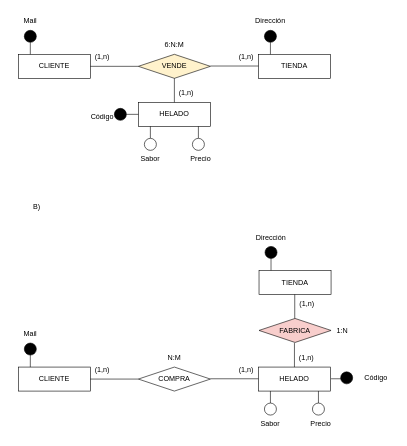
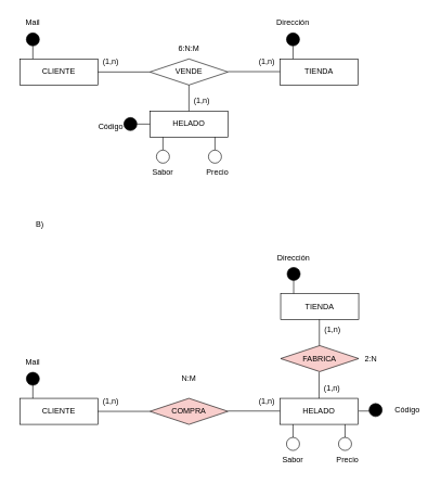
  <mxCell id="0" />
  <mxCell id="1" parent="0" />
  <mxCell id="2" value="CLIENTE" style="rounded=0;whiteSpace=wrap;html=1;" parent="1" vertex="1"><mxGeometry x="30" y="90" width="120" height="40" as="geometry" /></mxCell>
  <mxCell id="3" value="HELADO" style="rounded=0;whiteSpace=wrap;html=1;" parent="1" vertex="1"><mxGeometry x="230" y="170" width="120" height="40" as="geometry" /></mxCell>
  <mxCell id="4" value="TIENDA" style="rounded=0;whiteSpace=wrap;html=1;" parent="1" vertex="1"><mxGeometry x="430" y="90" width="120" height="40" as="geometry" /></mxCell>
- <mxCell id="5" value="VENDE" style="rhombus;whiteSpace=wrap;html=1;fillColor=#fff2cc;" parent="1" vertex="1"><mxGeometry x="230" y="90" width="120" height="40" as="geometry" /></mxCell>
+ <mxCell id="5" value="VENDE" style="rhombus;whiteSpace=wrap;html=1;" parent="1" vertex="1"><mxGeometry x="230" y="90" width="120" height="40" as="geometry" /></mxCell>
  <mxCell id="6" value="" style="endArrow=none;html=1;rounded=0;exitX=1;exitY=0.5;exitDx=0;exitDy=0;" parent="1" source="2" edge="1"><mxGeometry width="50" height="50" relative="1" as="geometry"><mxPoint x="180" y="160" as="sourcePoint" /><mxPoint x="230" y="110" as="targetPoint" /></mxGeometry></mxCell>
  <mxCell id="7" value="" style="endArrow=none;html=1;rounded=0;exitX=1;exitY=0.5;exitDx=0;exitDy=0;" parent="1" edge="1"><mxGeometry width="50" height="50" relative="1" as="geometry"><mxPoint x="350" y="109.5" as="sourcePoint" /><mxPoint x="430" y="109.5" as="targetPoint" /></mxGeometry></mxCell>
  <mxCell id="8" value="" style="endArrow=none;html=1;rounded=0;exitX=0.5;exitY=0;exitDx=0;exitDy=0;" parent="1" source="3" edge="1"><mxGeometry width="50" height="50" relative="1" as="geometry"><mxPoint x="240" y="180" as="sourcePoint" /><mxPoint x="290" y="130" as="targetPoint" /></mxGeometry></mxCell>
  <mxCell id="9" value="(1,n)" style="text;html=1;strokeColor=none;fillColor=none;align=center;verticalAlign=middle;whiteSpace=wrap;rounded=0;" parent="1" vertex="1"><mxGeometry x="140" y="80" width="60" height="30" as="geometry" /></mxCell>
  <mxCell id="10" value="(1,n)" style="text;html=1;strokeColor=none;fillColor=none;align=center;verticalAlign=middle;whiteSpace=wrap;rounded=0;" parent="1" vertex="1"><mxGeometry x="380" y="80" width="60" height="30" as="geometry" /></mxCell>
  <mxCell id="11" value="(1,n)" style="text;html=1;strokeColor=none;fillColor=none;align=center;verticalAlign=middle;whiteSpace=wrap;rounded=0;" parent="1" vertex="1"><mxGeometry x="280" y="140" width="60" height="30" as="geometry" /></mxCell>
  <mxCell id="12" value="6:N:M" style="text;html=1;strokeColor=none;fillColor=none;align=center;verticalAlign=middle;whiteSpace=wrap;rounded=0;" parent="1" vertex="1"><mxGeometry x="260" y="60" width="60" height="30" as="geometry" /></mxCell>
  <mxCell id="13" value="" style="endArrow=none;html=1;rounded=0;" parent="1" edge="1"><mxGeometry width="50" height="50" relative="1" as="geometry"><mxPoint x="50" y="90" as="sourcePoint" /><mxPoint x="50" y="70" as="targetPoint" /></mxGeometry></mxCell>
  <mxCell id="14" value="" style="ellipse;whiteSpace=wrap;html=1;aspect=fixed;fillColor=#000000;" parent="1" vertex="1"><mxGeometry x="40" y="50" width="20" height="20" as="geometry" /></mxCell>
  <mxCell id="15" value="Mail" style="text;html=1;strokeColor=none;fillColor=none;align=center;verticalAlign=middle;whiteSpace=wrap;rounded=0;" parent="1" vertex="1"><mxGeometry x="20" y="20" width="60" height="30" as="geometry" /></mxCell>
  <mxCell id="16" value="" style="endArrow=none;html=1;rounded=0;" parent="1" edge="1"><mxGeometry width="50" height="50" relative="1" as="geometry"><mxPoint x="450" y="90" as="sourcePoint" /><mxPoint x="450" y="70" as="targetPoint" /></mxGeometry></mxCell>
  <mxCell id="17" value="" style="ellipse;whiteSpace=wrap;html=1;aspect=fixed;fillColor=#000000;" parent="1" vertex="1"><mxGeometry x="440" y="50" width="20" height="20" as="geometry" /></mxCell>
  <mxCell id="18" value="Dirección" style="text;html=1;strokeColor=none;fillColor=none;align=center;verticalAlign=middle;whiteSpace=wrap;rounded=0;" parent="1" vertex="1"><mxGeometry x="420" y="20" width="60" height="30" as="geometry" /></mxCell>
  <mxCell id="19" value="" style="endArrow=none;html=1;rounded=0;" parent="1" edge="1"><mxGeometry width="50" height="50" relative="1" as="geometry"><mxPoint x="210" y="190" as="sourcePoint" /><mxPoint x="230" y="190" as="targetPoint" /></mxGeometry></mxCell>
  <mxCell id="20" value="" style="ellipse;whiteSpace=wrap;html=1;aspect=fixed;fillColor=#000000;" parent="1" vertex="1"><mxGeometry x="190" y="180" width="20" height="20" as="geometry" /></mxCell>
  <mxCell id="21" value="Código" style="text;html=1;strokeColor=none;fillColor=none;align=center;verticalAlign=middle;whiteSpace=wrap;rounded=0;" parent="1" vertex="1"><mxGeometry x="140" y="180" width="60" height="30" as="geometry" /></mxCell>
  <mxCell id="22" value="" style="endArrow=none;html=1;rounded=0;" parent="1" edge="1"><mxGeometry width="50" height="50" relative="1" as="geometry"><mxPoint x="250" y="230" as="sourcePoint" /><mxPoint x="250" y="210" as="targetPoint" /></mxGeometry></mxCell>
  <mxCell id="23" value="" style="ellipse;whiteSpace=wrap;html=1;aspect=fixed;" parent="1" vertex="1"><mxGeometry x="240" y="230" width="20" height="20" as="geometry" /></mxCell>
  <mxCell id="24" value="" style="endArrow=none;html=1;rounded=0;" parent="1" source="25" edge="1"><mxGeometry width="50" height="50" relative="1" as="geometry"><mxPoint x="330" y="230" as="sourcePoint" /><mxPoint x="330" y="210" as="targetPoint" /></mxGeometry></mxCell>
  <mxCell id="25" value="" style="ellipse;whiteSpace=wrap;html=1;aspect=fixed;" parent="1" vertex="1"><mxGeometry x="320" y="230" width="20" height="20" as="geometry" /></mxCell>
  <mxCell id="26" value="Sabor" style="text;html=1;strokeColor=none;fillColor=none;align=center;verticalAlign=middle;whiteSpace=wrap;rounded=0;" parent="1" vertex="1"><mxGeometry x="220" y="250" width="60" height="30" as="geometry" /></mxCell>
  <mxCell id="27" value="Precio" style="text;html=1;strokeColor=none;fillColor=none;align=center;verticalAlign=middle;whiteSpace=wrap;rounded=0;" parent="1" vertex="1"><mxGeometry x="304" y="250" width="60" height="30" as="geometry" /></mxCell>
  <mxCell id="28" value="CLIENTE" style="rounded=0;whiteSpace=wrap;html=1;" parent="1" vertex="1"><mxGeometry x="30" y="611" width="120" height="40" as="geometry" /></mxCell>
  <mxCell id="29" value="HELADO" style="rounded=0;whiteSpace=wrap;html=1;" parent="1" vertex="1"><mxGeometry x="430" y="611" width="120" height="40" as="geometry" /></mxCell>
  <mxCell id="30" value="TIENDA" style="rounded=0;whiteSpace=wrap;html=1;" parent="1" vertex="1"><mxGeometry x="431" y="450" width="120" height="40" as="geometry" /></mxCell>
- <mxCell id="31" value="COMPRA" style="rhombus;whiteSpace=wrap;html=1;" parent="1" vertex="1"><mxGeometry x="230" y="611" width="120" height="40" as="geometry" /></mxCell>
+ <mxCell id="31" value="COMPRA" style="rhombus;whiteSpace=wrap;html=1;fillColor=#f8cecc;" parent="1" vertex="1"><mxGeometry x="230" y="611" width="120" height="40" as="geometry" /></mxCell>
  <mxCell id="32" value="" style="endArrow=none;html=1;rounded=0;exitX=1;exitY=0.5;exitDx=0;exitDy=0;" parent="1" source="28" edge="1"><mxGeometry width="50" height="50" relative="1" as="geometry"><mxPoint x="180" y="681" as="sourcePoint" /><mxPoint x="230" y="631" as="targetPoint" /></mxGeometry></mxCell>
  <mxCell id="33" value="" style="endArrow=none;html=1;rounded=0;exitX=1;exitY=0.5;exitDx=0;exitDy=0;" parent="1" edge="1"><mxGeometry width="50" height="50" relative="1" as="geometry"><mxPoint x="350" y="630.5" as="sourcePoint" /><mxPoint x="430" y="630.5" as="targetPoint" /></mxGeometry></mxCell>
  <mxCell id="34" value="" style="endArrow=none;html=1;rounded=0;exitX=0.5;exitY=0;exitDx=0;exitDy=0;" parent="1" source="29" edge="1"><mxGeometry width="50" height="50" relative="1" as="geometry"><mxPoint x="440" y="621" as="sourcePoint" /><mxPoint x="490" y="571" as="targetPoint" /></mxGeometry></mxCell>
  <mxCell id="35" value="(1,n)" style="text;html=1;strokeColor=none;fillColor=none;align=center;verticalAlign=middle;whiteSpace=wrap;rounded=0;" parent="1" vertex="1"><mxGeometry x="140" y="601" width="60" height="30" as="geometry" /></mxCell>
  <mxCell id="36" value="(1,n)" style="text;html=1;strokeColor=none;fillColor=none;align=center;verticalAlign=middle;whiteSpace=wrap;rounded=0;" parent="1" vertex="1"><mxGeometry x="380" y="601" width="60" height="30" as="geometry" /></mxCell>
  <mxCell id="37" value="(1,n)" style="text;html=1;strokeColor=none;fillColor=none;align=center;verticalAlign=middle;whiteSpace=wrap;rounded=0;" parent="1" vertex="1"><mxGeometry x="480" y="581" width="60" height="30" as="geometry" /></mxCell>
- <mxCell id="38" value="N:M" style="text;html=1;strokeColor=none;fillColor=none;align=center;verticalAlign=middle;whiteSpace=wrap;rounded=0;" parent="1" vertex="1"><mxGeometry x="260" y="581" width="60" height="30" as="geometry" /></mxCell>
+ <mxCell id="38" value="N:M" style="text;html=1;strokeColor=none;fillColor=none;align=center;verticalAlign=middle;whiteSpace=wrap;rounded=0;" parent="1" vertex="1"><mxGeometry x="260" y="566" width="60" height="30" as="geometry" /></mxCell>
  <mxCell id="39" value="" style="endArrow=none;html=1;rounded=0;" parent="1" edge="1"><mxGeometry width="50" height="50" relative="1" as="geometry"><mxPoint x="50" y="611" as="sourcePoint" /><mxPoint x="50" y="591" as="targetPoint" /></mxGeometry></mxCell>
  <mxCell id="40" value="" style="ellipse;whiteSpace=wrap;html=1;aspect=fixed;fillColor=#000000;" parent="1" vertex="1"><mxGeometry x="40" y="571" width="20" height="20" as="geometry" /></mxCell>
  <mxCell id="41" value="Mail" style="text;html=1;strokeColor=none;fillColor=none;align=center;verticalAlign=middle;whiteSpace=wrap;rounded=0;" parent="1" vertex="1"><mxGeometry x="20" y="541" width="60" height="30" as="geometry" /></mxCell>
  <mxCell id="42" value="" style="endArrow=none;html=1;rounded=0;" parent="1" edge="1"><mxGeometry width="50" height="50" relative="1" as="geometry"><mxPoint x="451" y="450" as="sourcePoint" /><mxPoint x="451" y="430" as="targetPoint" /></mxGeometry></mxCell>
  <mxCell id="43" value="" style="ellipse;whiteSpace=wrap;html=1;aspect=fixed;fillColor=#000000;" parent="1" vertex="1"><mxGeometry x="441" y="410" width="20" height="20" as="geometry" /></mxCell>
  <mxCell id="44" value="Dirección" style="text;html=1;strokeColor=none;fillColor=none;align=center;verticalAlign=middle;whiteSpace=wrap;rounded=0;" parent="1" vertex="1"><mxGeometry x="421" y="380" width="60" height="30" as="geometry" /></mxCell>
  <mxCell id="45" value="" style="endArrow=none;html=1;rounded=0;" parent="1" edge="1"><mxGeometry width="50" height="50" relative="1" as="geometry"><mxPoint x="551" y="630.5" as="sourcePoint" /><mxPoint x="571" y="630.5" as="targetPoint" /></mxGeometry></mxCell>
  <mxCell id="46" value="" style="ellipse;whiteSpace=wrap;html=1;aspect=fixed;fillColor=#000000;" parent="1" vertex="1"><mxGeometry x="567" y="619" width="20" height="20" as="geometry" /></mxCell>
  <mxCell id="47" value="Código" style="text;html=1;strokeColor=none;fillColor=none;align=center;verticalAlign=middle;whiteSpace=wrap;rounded=0;" parent="1" vertex="1"><mxGeometry x="596" y="614" width="60" height="30" as="geometry" /></mxCell>
  <mxCell id="48" value="" style="endArrow=none;html=1;rounded=0;" parent="1" edge="1"><mxGeometry width="50" height="50" relative="1" as="geometry"><mxPoint x="450" y="671" as="sourcePoint" /><mxPoint x="450" y="651" as="targetPoint" /></mxGeometry></mxCell>
  <mxCell id="49" value="" style="ellipse;whiteSpace=wrap;html=1;aspect=fixed;" parent="1" vertex="1"><mxGeometry x="440" y="671" width="20" height="20" as="geometry" /></mxCell>
  <mxCell id="50" value="" style="endArrow=none;html=1;rounded=0;" parent="1" source="51" edge="1"><mxGeometry width="50" height="50" relative="1" as="geometry"><mxPoint x="530" y="671" as="sourcePoint" /><mxPoint x="530" y="651" as="targetPoint" /></mxGeometry></mxCell>
  <mxCell id="51" value="" style="ellipse;whiteSpace=wrap;html=1;aspect=fixed;" parent="1" vertex="1"><mxGeometry x="520" y="671" width="20" height="20" as="geometry" /></mxCell>
  <mxCell id="52" value="Sabor" style="text;html=1;strokeColor=none;fillColor=none;align=center;verticalAlign=middle;whiteSpace=wrap;rounded=0;" parent="1" vertex="1"><mxGeometry x="420" y="691" width="60" height="30" as="geometry" /></mxCell>
  <mxCell id="53" value="Precio" style="text;html=1;strokeColor=none;fillColor=none;align=center;verticalAlign=middle;whiteSpace=wrap;rounded=0;" parent="1" vertex="1"><mxGeometry x="504" y="691" width="60" height="30" as="geometry" /></mxCell>
  <mxCell id="54" value="B)" style="text;html=1;strokeColor=none;fillColor=none;align=center;verticalAlign=middle;whiteSpace=wrap;rounded=0;" parent="1" vertex="1"><mxGeometry x="31" y="330" width="60" height="30" as="geometry" /></mxCell>
  <mxCell id="55" value="" style="endArrow=none;html=1;rounded=0;exitX=0.5;exitY=0;exitDx=0;exitDy=0;" parent="1" edge="1"><mxGeometry width="50" height="50" relative="1" as="geometry"><mxPoint x="490.5" y="530" as="sourcePoint" /><mxPoint x="490.5" y="490" as="targetPoint" /></mxGeometry></mxCell>
  <mxCell id="56" value="FABRICA" style="rhombus;whiteSpace=wrap;html=1;fillColor=#f8cecc;" parent="1" vertex="1"><mxGeometry x="431" y="530" width="120" height="40" as="geometry" /></mxCell>
  <mxCell id="57" value="(1,n)" style="text;html=1;strokeColor=none;fillColor=none;align=center;verticalAlign=middle;whiteSpace=wrap;rounded=0;" parent="1" vertex="1"><mxGeometry x="481" y="490" width="60" height="30" as="geometry" /></mxCell>
- <mxCell id="58" value="1:N" style="text;html=1;strokeColor=none;fillColor=none;align=center;verticalAlign=middle;whiteSpace=wrap;rounded=0;" parent="1" vertex="1"><mxGeometry x="540" y="535" width="60" height="30" as="geometry" /></mxCell>
+ <mxCell id="58" value="2:N" style="text;html=1;strokeColor=none;fillColor=none;align=center;verticalAlign=middle;whiteSpace=wrap;rounded=0;" parent="1" vertex="1"><mxGeometry x="540" y="535" width="60" height="30" as="geometry" /></mxCell>
